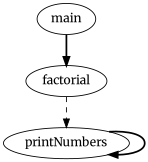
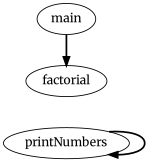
  digraph {
    fontname=Merriweather
    node [fontname=Merriweather]
    edge [fontname=Merriweather style=bold]
    main
    factorial
    printNumbers
    main -> factorial
-   factorial -> printNumbers [style=dashed]
    printNumbers -> printNumbers
  }
